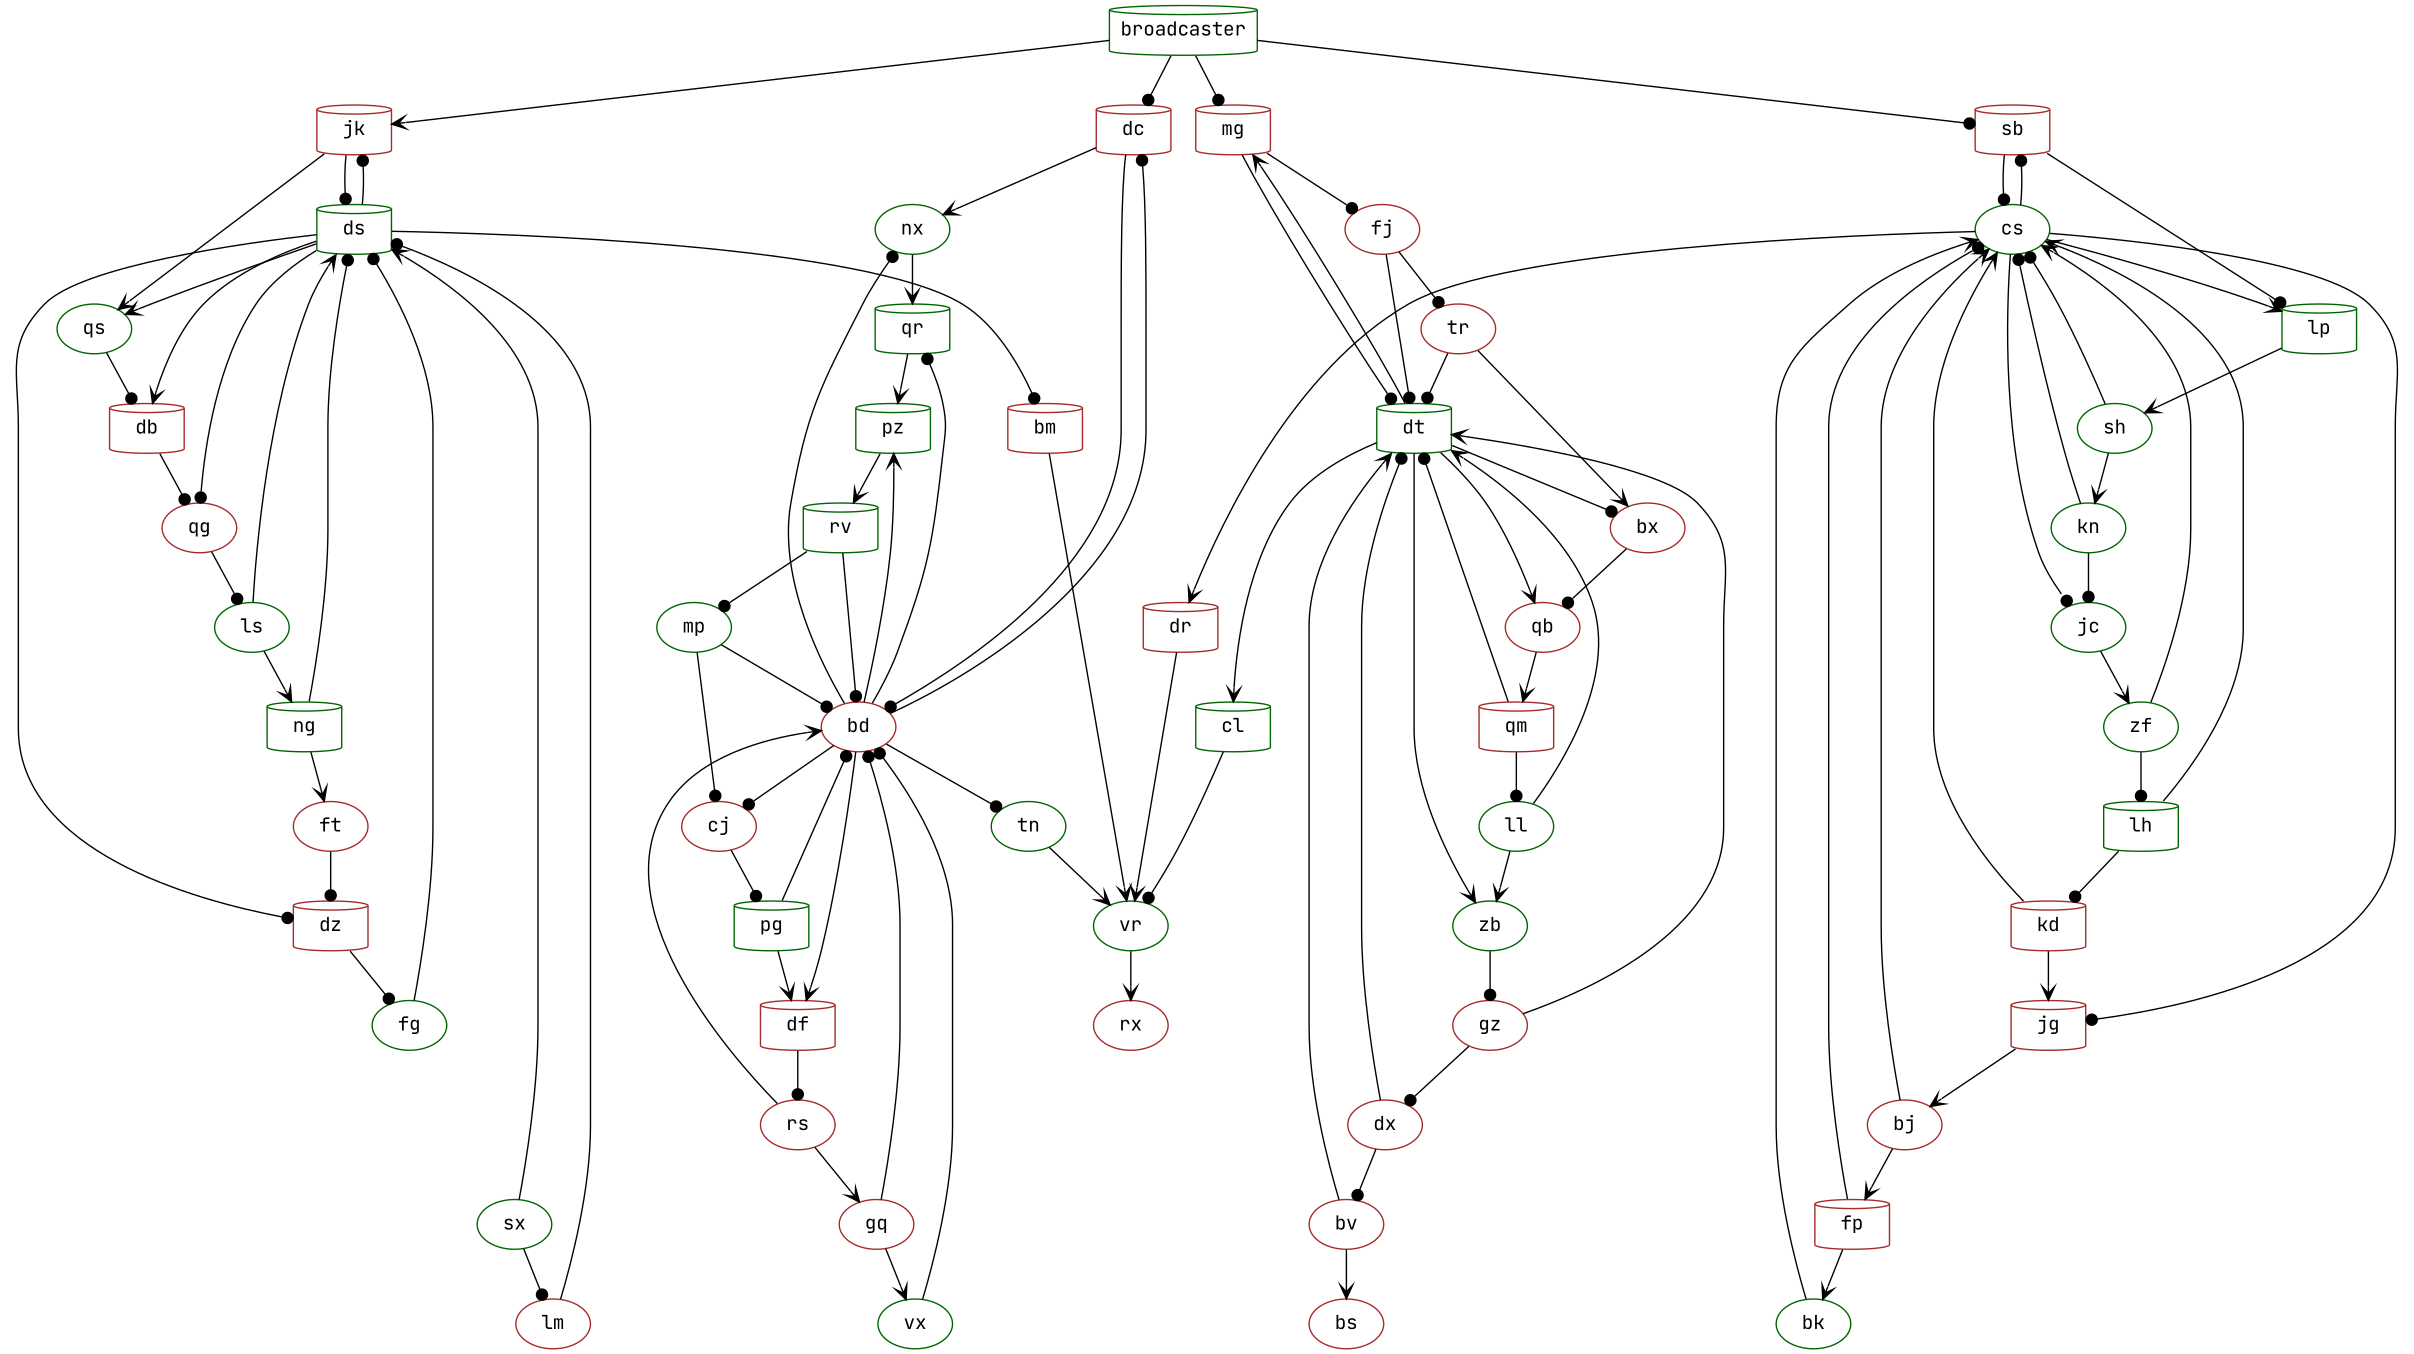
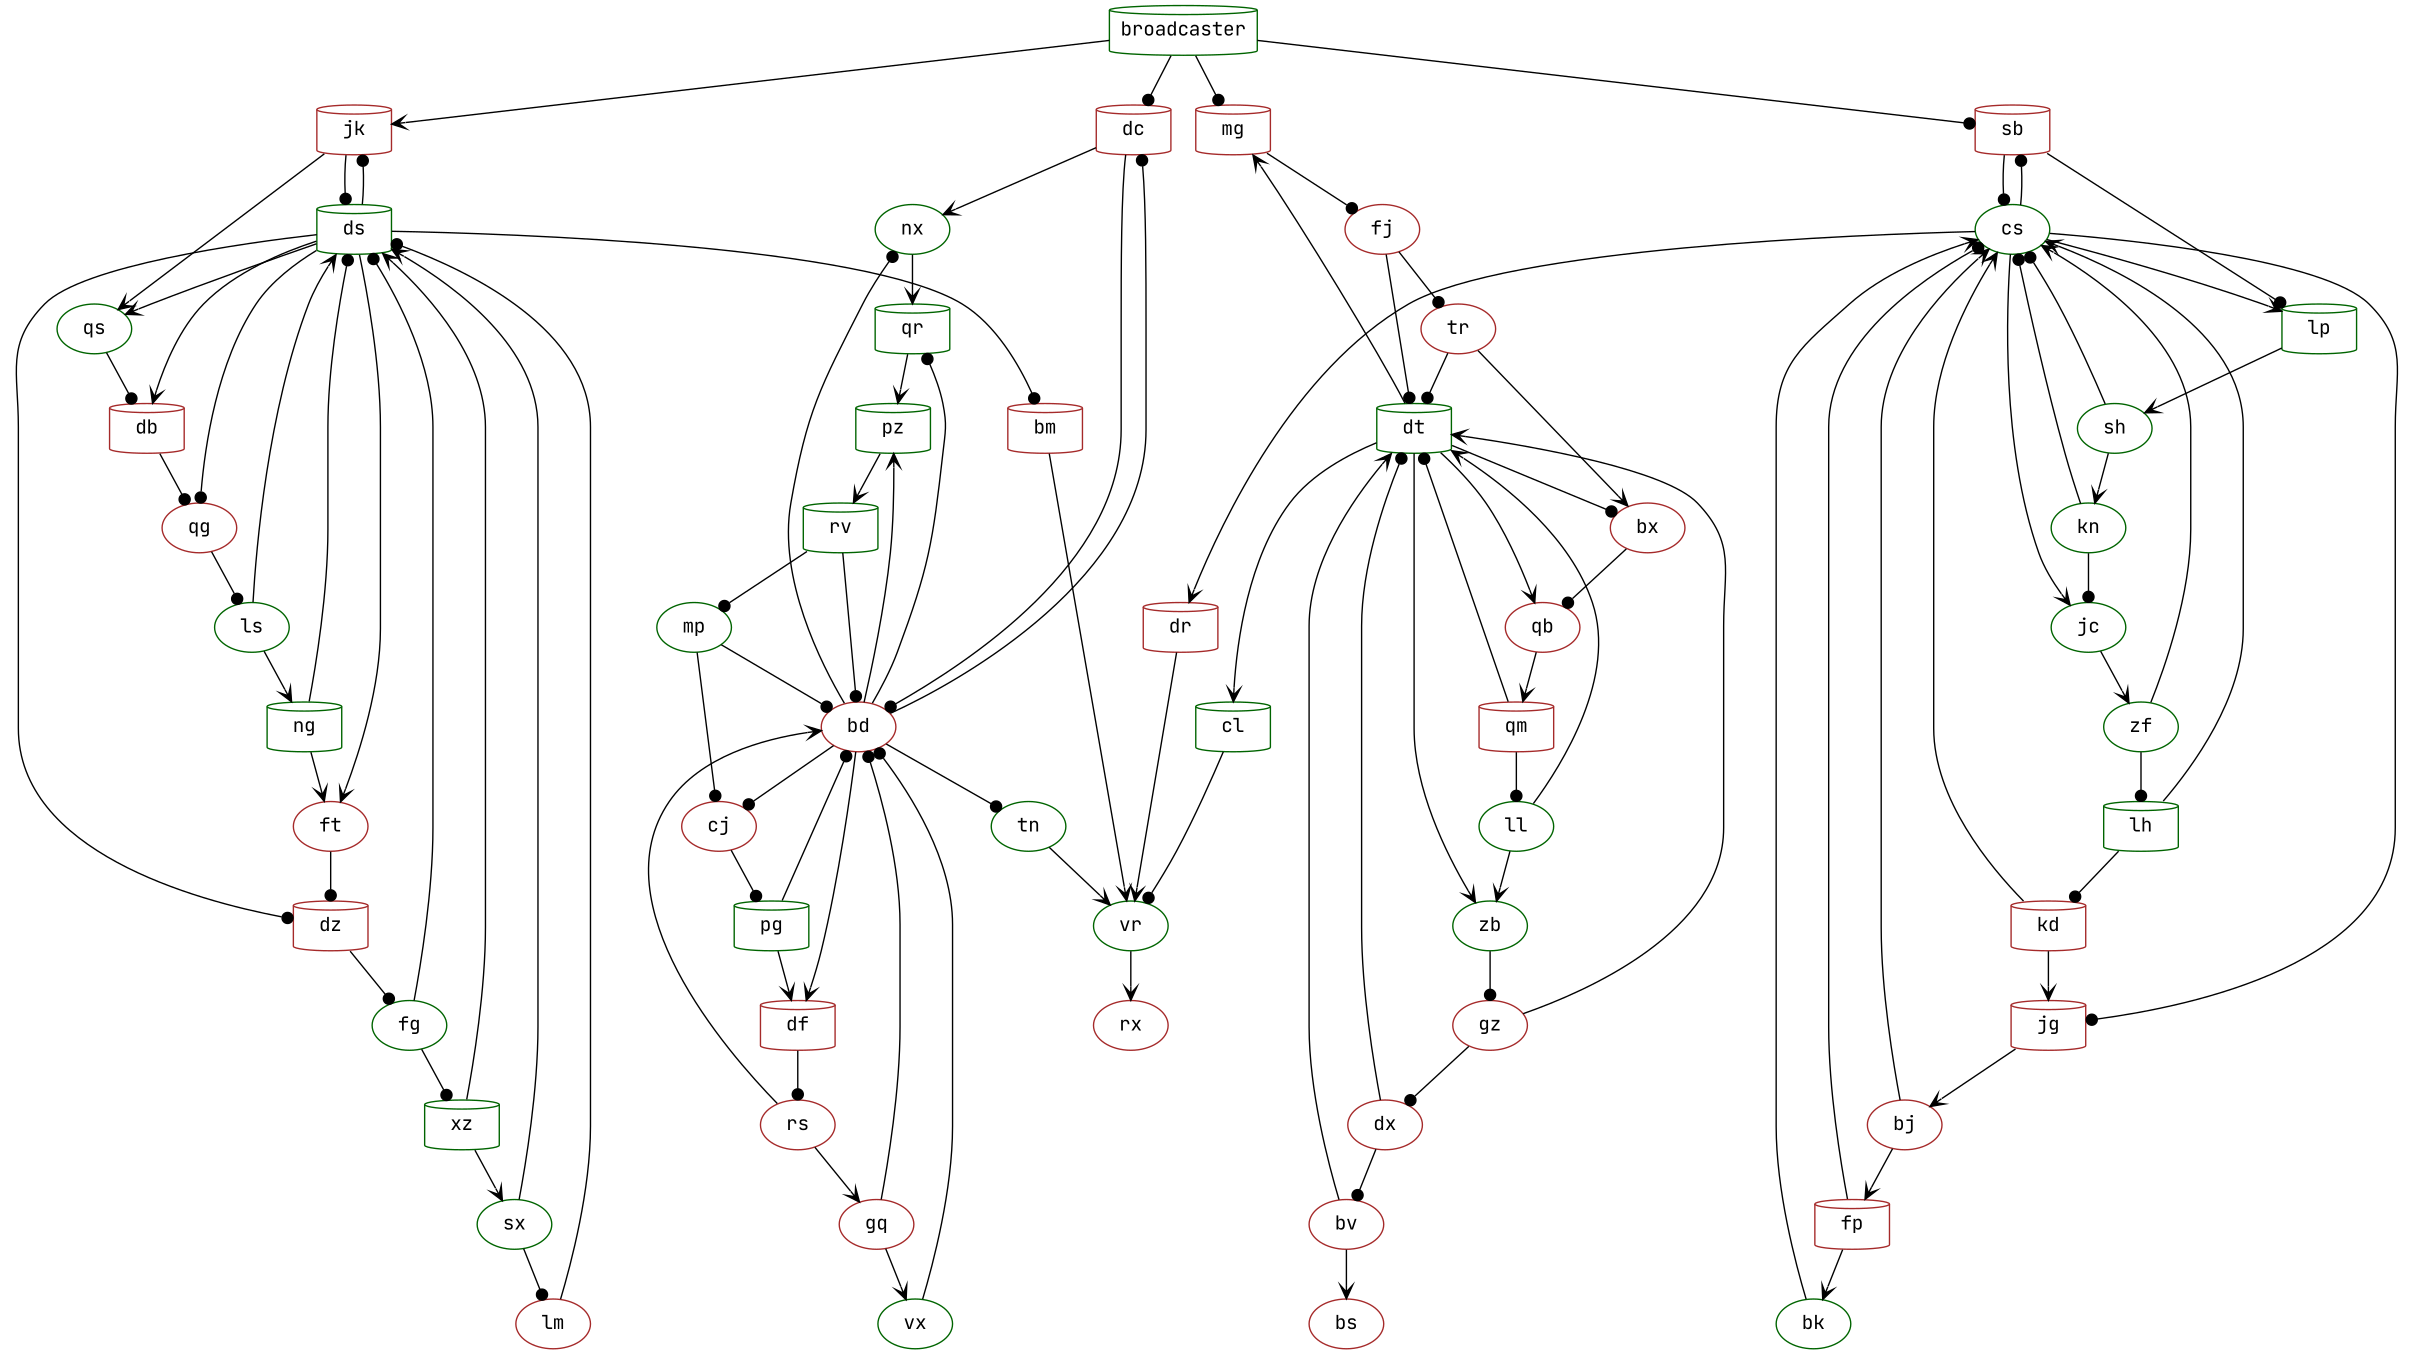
  digraph {
    fontname="JetBrains Mono"
    node [color=brown fontname="JetBrains Mono" shape=ellipse]
    edge [arrowhead=dot fontname="JetBrains Mono"]
    broadcaster [color=darkgreen shape=cylinder]
    jk [shape=cylinder]
    sb [shape=cylinder]
    dc [shape=cylinder]
    mg [shape=cylinder]
    ds [color=darkgreen shape=cylinder]
    qs [color=darkgreen]
    cs [color=darkgreen]
    lp [color=darkgreen shape=cylinder]
    nx [color=darkgreen]
    bd
    dt [color=darkgreen shape=cylinder]
    fj
    pg [color=darkgreen shape=cylinder]
    cj
    df [shape=cylinder]
+   xz [color=darkgreen shape=cylinder]
    sx [color=darkgreen]
    lm
    ft
    dz [shape=cylinder]
    qg
    db [shape=cylinder]
    bm [shape=cylinder]
    kd [shape=cylinder]
    jg [shape=cylinder]
    bj
    jc [color=darkgreen]
    dr [shape=cylinder]
    qr [color=darkgreen shape=cylinder]
    pz [color=darkgreen shape=cylinder]
    vx [color=darkgreen]
    tn [color=darkgreen]
    rv [color=darkgreen shape=cylinder]
    mp [color=darkgreen]
    fg [color=darkgreen]
    gz
    dx
    bv
    bx
    qb
    zb [color=darkgreen]
    cl [color=darkgreen shape=cylinder]
    ng [color=darkgreen shape=cylinder]
    sh [color=darkgreen]
    kn [color=darkgreen]
    zf [color=darkgreen]
    ls [color=darkgreen]
    tr
    qm [shape=cylinder]
    bs
    lh [color=darkgreen shape=cylinder]
    ll [color=darkgreen]
    fp [shape=cylinder]
    gq
    rs
    bk [color=darkgreen]
    vr [color=darkgreen]
    rx
    broadcaster -> jk [arrowhead=vee]
    broadcaster -> sb
    broadcaster -> dc
    broadcaster -> mg
    jk -> ds
    jk -> qs [arrowhead=vee]
    sb -> cs
    sb -> lp
    dc -> nx [arrowhead=vee]
    dc -> bd
-   mg -> dt
    mg -> fj
    ds -> jk
    ds -> qs [arrowhead=vee]
+   ds -> ft [arrowhead=vee]
    ds -> dz
    ds -> qg
    ds -> db [arrowhead=vee]
    ds -> bm
    qs -> db
    cs -> sb
    cs -> lp [arrowhead=vee]
    cs -> jg
-   cs -> jc
+   cs -> jc [arrowhead=vee]
    cs -> dr [arrowhead=vee]
    lp -> sh [arrowhead=vee]
    nx -> qr [arrowhead=vee]
    bd -> dc
    bd -> nx
    bd -> cj
    bd -> df [arrowhead=vee]
    bd -> qr
    bd -> pz [arrowhead=vee]
    bd -> tn
    dt -> mg [arrowhead=vee]
    dt -> bx
    dt -> qb [arrowhead=vee]
    dt -> zb [arrowhead=vee]
    dt -> cl [arrowhead=vee]
    fj -> dt
    fj -> tr
    pg -> bd
    pg -> df [arrowhead=vee]
    cj -> pg
    df -> rs
+   xz -> ds [arrowhead=vee]
+   xz -> sx [arrowhead=vee]
    sx -> ds [arrowhead=vee]
    sx -> lm
    lm -> ds
    ft -> dz
    dz -> fg
    qg -> ls
    db -> qg
    bm -> vr [arrowhead=vee]
    kd -> cs [arrowhead=vee]
    kd -> jg [arrowhead=vee]
    jg -> bj [arrowhead=vee]
    bj -> cs [arrowhead=vee]
    bj -> fp [arrowhead=vee]
    jc -> zf [arrowhead=vee]
    dr -> vr [arrowhead=vee]
    qr -> pz [arrowhead=vee]
    pz -> rv [arrowhead=vee]
    vx -> bd
    tn -> vr [arrowhead=vee]
    rv -> bd
    rv -> mp
    mp -> bd
    mp -> cj
    fg -> ds
+   fg -> xz
    gz -> dt [arrowhead=vee]
    gz -> dx
    dx -> dt
    dx -> bv
    bv -> dt [arrowhead=vee]
    bv -> bs [arrowhead=vee]
    bx -> qb
    qb -> qm [arrowhead=vee]
    zb -> gz
    cl -> vr
    ng -> ds
    ng -> ft [arrowhead=vee]
    sh -> cs
    sh -> kn [arrowhead=vee]
    kn -> cs
    kn -> jc
    zf -> cs [arrowhead=vee]
    zf -> lh
    ls -> ds [arrowhead=vee]
    ls -> ng [arrowhead=vee]
    tr -> dt
    tr -> bx [arrowhead=vee]
    qm -> dt
    qm -> ll
    lh -> cs [arrowhead=vee]
    lh -> kd
    ll -> dt [arrowhead=vee]
    ll -> zb [arrowhead=vee]
    fp -> cs
    fp -> bk [arrowhead=vee]
    gq -> bd
    gq -> vx [arrowhead=vee]
    rs -> bd [arrowhead=vee]
    rs -> gq [arrowhead=vee]
    bk -> cs [arrowhead=vee]
    vr -> rx [arrowhead=vee]
  }
